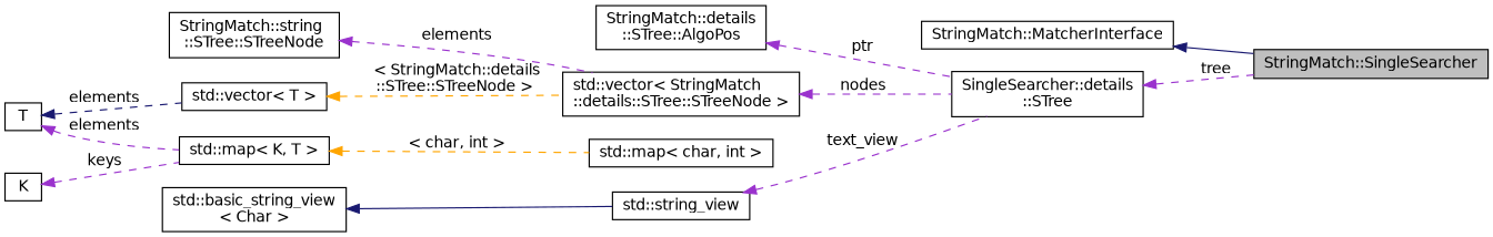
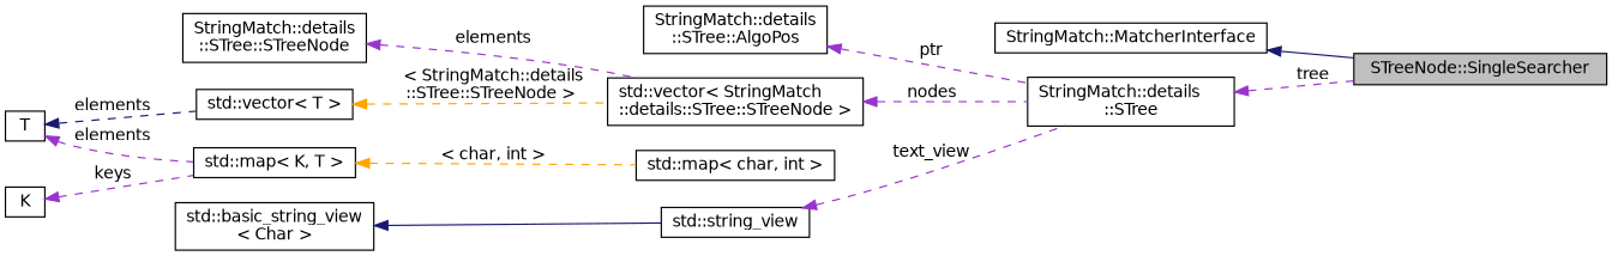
  digraph {
    rankdir=LR
    node [color=black fillcolor=white fontname=Helvetica fontsize=12 shape=record style=filled]
    edge [color=darkorchid3 dir=back fontname=Helvetica fontsize=12 labelfontname=Helvetica labelfontsize=12 style=dashed]
-   n1 [fillcolor=grey75 fontcolor=black height=0.2 label="StringMatch::SingleSearcher" width=0.4]
+   n1 [fillcolor=grey75 fontcolor=black height=0.2 label="STreeNode::SingleSearcher" width=0.4]
    n2 [height=0.2 label="StringMatch::MatcherInterface" width=0.4]
-   n3 [height=0.2 label="SingleSearcher::details\l::STree" width=0.4]
+   n3 [height=0.2 label="StringMatch::details\l::STree" width=0.4]
    n4 [height=0.2 label="StringMatch::details\l::STree::AlgoPos" width=0.4]
    n5 [height=0.2 label="std::vector\< StringMatch\l::details::STree::STreeNode \>" width=0.4]
-   n6 [height=0.2 label="StringMatch::string\l::STree::STreeNode" width=0.4]
+   n6 [height=0.2 label="StringMatch::details\l::STree::STreeNode" width=0.4]
    n7 [height=0.2 label="std::map\< char, int \>" width=0.4]
    n8 [height=0.2 label="std::map\< K, T \>" width=0.4]
    n9 [height=0.2 label=K width=0.4]
    n10 [height=0.2 label=T width=0.4]
    n11 [height=0.2 label="std::vector\< T \>" width=0.4]
    n12 [height=0.2 label="std::string_view" width=0.4]
    n13 [height=0.2 label="std::basic_string_view\l\< Char \>" width=0.4]
    n2 -> n1 [color=midnightblue style=solid]
    n3 -> n1 [label=" tree"]
    n4 -> n3 [label=" ptr"]
    n5 -> n3 [label=" nodes"]
    n6 -> n5 [label=" elements"]
    n8 -> n7 [color=orange label=" \< char, int \>"]
    n9 -> n8 [label=" keys"]
    n10 -> n8 [label=" elements"]
    n10 -> n11 [color=midnightblue label=" elements"]
    n11 -> n5 [color=orange label=" \< StringMatch::details\l::STree::STreeNode \>"]
    n12 -> n3 [label=" text_view"]
    n13 -> n12 [color=midnightblue style=solid]
  }
